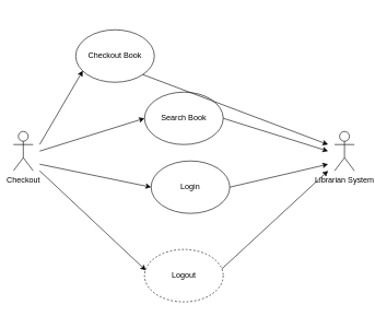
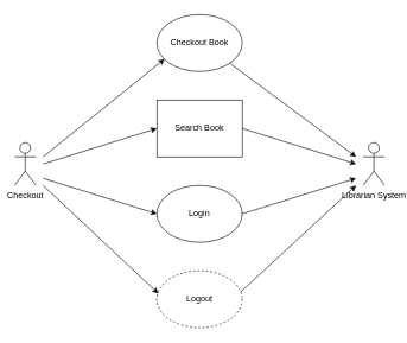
  <mxCell id="0" />
  <mxCell id="1" parent="0" />
  <mxCell id="2" value="Checkout" style="shape=umlActor;verticalLabelPosition=bottom;labelBackgroundColor=#ffffff;verticalAlign=top;html=1;outlineConnect=0;" parent="1" vertex="1"><mxGeometry x="20" y="200" width="30" height="60" as="geometry" /></mxCell>
- <mxCell id="3" value="Checkout Book" style="ellipse;whiteSpace=wrap;html=1;" parent="1" vertex="1"><mxGeometry x="115" y="45" width="120" height="80" as="geometry" /></mxCell>
- <mxCell id="4" value="Search Book" style="ellipse;whiteSpace=wrap;html=1;" parent="1" vertex="1"><mxGeometry x="220" y="140" width="120" height="80" as="geometry" /></mxCell>
- <mxCell id="5" value="Login" style="ellipse;whiteSpace=wrap;html=1;" parent="1" vertex="1"><mxGeometry x="230" y="245" width="120" height="80" as="geometry" /></mxCell>
+ <mxCell id="3" value="Checkout Book" style="ellipse;whiteSpace=wrap;html=1;" parent="1" vertex="1"><mxGeometry x="220" y="20" width="120" height="80" as="geometry" /></mxCell>
+ <mxCell id="4" value="Search Book" style="whiteSpace=wrap;html=1;rounded=0;" parent="1" vertex="1"><mxGeometry x="220" y="140" width="120" height="80" as="geometry" /></mxCell>
+ <mxCell id="5" value="Login" style="ellipse;whiteSpace=wrap;html=1;" parent="1" vertex="1"><mxGeometry x="220" y="260" width="120" height="80" as="geometry" /></mxCell>
  <mxCell id="6" value="Logout" style="ellipse;whiteSpace=wrap;html=1;dashed=1;" parent="1" vertex="1"><mxGeometry x="220" y="380" width="120" height="80" as="geometry" /></mxCell>
  <mxCell id="7" value="Librarian System" style="shape=umlActor;verticalLabelPosition=bottom;labelBackgroundColor=#ffffff;verticalAlign=top;html=1;outlineConnect=0;" parent="1" vertex="1"><mxGeometry x="510" y="200" width="30" height="60" as="geometry" /></mxCell>
  <mxCell id="8" value="" style="endArrow=classic;html=1;entryX=0.09;entryY=0.78;entryDx=0;entryDy=0;entryPerimeter=0;" parent="1" target="3" edge="1"><mxGeometry width="50" height="50" relative="1" as="geometry"><mxPoint x="60" y="220" as="sourcePoint" /><mxPoint x="390" y="220" as="targetPoint" /></mxGeometry></mxCell>
  <mxCell id="9" value="" style="endArrow=classic;html=1;entryX=0;entryY=0.5;entryDx=0;entryDy=0;" parent="1" target="4" edge="1"><mxGeometry width="50" height="50" relative="1" as="geometry"><mxPoint x="60" y="230" as="sourcePoint" /><mxPoint x="110" y="180" as="targetPoint" /></mxGeometry></mxCell>
  <mxCell id="10" value="" style="endArrow=classic;html=1;entryX=0;entryY=0.5;entryDx=0;entryDy=0;" parent="1" target="5" edge="1"><mxGeometry width="50" height="50" relative="1" as="geometry"><mxPoint x="60" y="250" as="sourcePoint" /><mxPoint x="390" y="220" as="targetPoint" /></mxGeometry></mxCell>
  <mxCell id="11" value="" style="endArrow=classic;html=1;entryX=0.017;entryY=0.4;entryDx=0;entryDy=0;entryPerimeter=0;" parent="1" target="6" edge="1"><mxGeometry width="50" height="50" relative="1" as="geometry"><mxPoint x="60" y="260" as="sourcePoint" /><mxPoint x="390" y="220" as="targetPoint" /></mxGeometry></mxCell>
  <mxCell id="12" value="" style="endArrow=classic;html=1;exitX=1;exitY=1;exitDx=0;exitDy=0;" parent="1" source="3" edge="1"><mxGeometry width="50" height="50" relative="1" as="geometry"><mxPoint x="340" y="270" as="sourcePoint" /><mxPoint x="500" y="220" as="targetPoint" /></mxGeometry></mxCell>
  <mxCell id="13" value="" style="endArrow=classic;html=1;exitX=1;exitY=0.5;exitDx=0;exitDy=0;" parent="1" source="4" edge="1"><mxGeometry width="50" height="50" relative="1" as="geometry"><mxPoint x="340" y="270" as="sourcePoint" /><mxPoint x="500" y="230" as="targetPoint" /></mxGeometry></mxCell>
  <mxCell id="14" value="" style="endArrow=classic;html=1;exitX=1;exitY=0.5;exitDx=0;exitDy=0;" parent="1" source="5" edge="1"><mxGeometry width="50" height="50" relative="1" as="geometry"><mxPoint x="340" y="270" as="sourcePoint" /><mxPoint x="500" y="250" as="targetPoint" /></mxGeometry></mxCell>
  <mxCell id="15" value="" style="endArrow=classic;html=1;exitX=0.983;exitY=0.37;exitDx=0;exitDy=0;exitPerimeter=0;" parent="1" source="6" edge="1"><mxGeometry width="50" height="50" relative="1" as="geometry"><mxPoint x="340" y="270" as="sourcePoint" /><mxPoint x="500" y="260" as="targetPoint" /></mxGeometry></mxCell>
